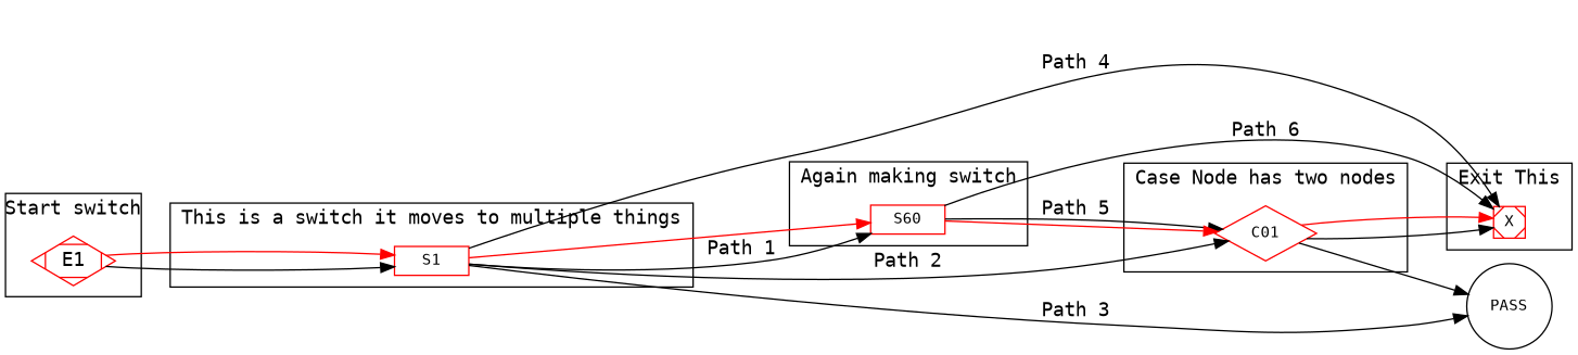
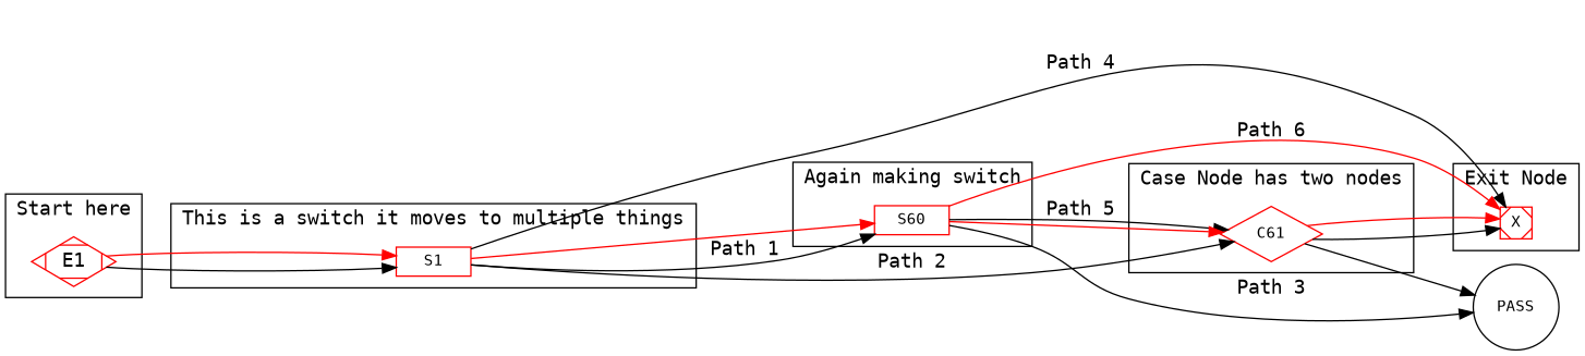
  digraph {
    fontname="DejaVu Sans Mono"
    rankdir=LR
    node [color=red fontname="DejaVu Sans Mono" shape=record fontsize=11]
    edge [fontname="DejaVu Sans Mono"]
    E1 [shape=Mdiamond fontsize=""]
    S1 [height=.08]
    n3 [height=.08 label=S60]
-   C01 [height=.08 shape=diamond]
+   C01 [height=.08 shape=diamond label=C61]
    X [height=.08 shape=Msquare]
    PASS [height=.08 shape=circle color=""]
    subgraph cluster_1 {
-     label="Start switch"
+     label="Start here"
      E1
    }
    subgraph cluster_2 {
      label="This is a switch it moves to multiple things"
      S1
    }
    subgraph cluster_3 {
      label="Again making switch"
      n3
    }
    subgraph cluster_4 {
      label="Case Node has two nodes"
      C01
    }
    subgraph cluster_5 {
-     label="Exit This"
+     label="Exit Node"
      X
    }
    E1 -> S1
    E1 -> S1 [color=red]
    S1 -> n3 [label="Path 1"]
    S1 -> n3 [color=red]
    S1 -> C01 [label="Path 2"]
    S1 -> X [label="Path 4"]
-   S1 -> PASS [label="Path 3"]
+   n3 -> PASS [label="Path 3"]
    n3 -> C01 [label="Path 5"]
    n3 -> C01 [color=red]
-   n3 -> X [label="Path 6"]
+   n3 -> X [label="Path 6" color=red]
    C01 -> X
    C01 -> X [color=red]
    C01 -> PASS
  }
